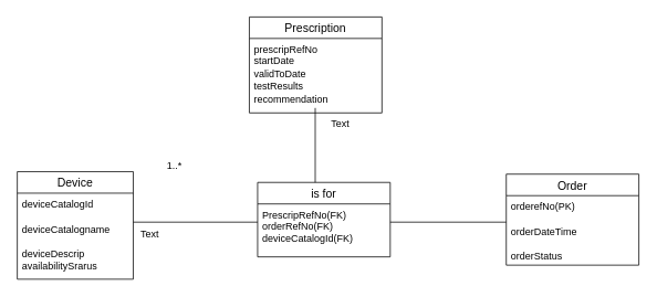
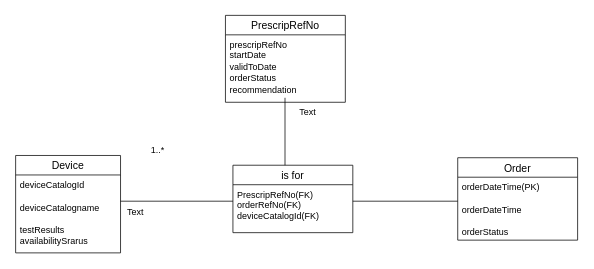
  <mxCell id="0" />
  <mxCell id="1" parent="0" />
  <mxCell id="2" value="is for" style="swimlane;fontStyle=0;childLayout=stackLayout;horizontal=1;startSize=26;horizontalStack=0;resizeParent=1;resizeParentMax=0;resizeLast=0;collapsible=1;marginBottom=0;align=center;fontSize=14;" vertex="1" parent="1"><mxGeometry x="310" y="220" width="160" height="90" as="geometry" /></mxCell>
  <mxCell id="3" value="PrescripRefNo(FK)&#10;orderRefNo(FK)&#10;deviceCatalogId(FK)" style="text;strokeColor=none;fillColor=none;spacingLeft=4;spacingRight=4;overflow=hidden;rotatable=0;points=[[0,0.5],[1,0.5]];portConstraint=eastwest;fontSize=12;" vertex="1" parent="2"><mxGeometry y="26" width="160" height="64" as="geometry" /></mxCell>
  <mxCell id="4" value="Device" style="swimlane;fontStyle=0;childLayout=stackLayout;horizontal=1;startSize=26;horizontalStack=0;resizeParent=1;resizeParentMax=0;resizeLast=0;collapsible=1;marginBottom=0;align=center;fontSize=14;" vertex="1" parent="1"><mxGeometry x="20" y="207" width="140" height="130" as="geometry" /></mxCell>
  <mxCell id="5" value="deviceCatalogId" style="text;strokeColor=none;fillColor=none;spacingLeft=4;spacingRight=4;overflow=hidden;rotatable=0;points=[[0,0.5],[1,0.5]];portConstraint=eastwest;fontSize=12;" vertex="1" parent="4"><mxGeometry y="26" width="140" height="30" as="geometry" /></mxCell>
  <mxCell id="6" value="deviceCatalogname" style="text;strokeColor=none;fillColor=none;spacingLeft=4;spacingRight=4;overflow=hidden;rotatable=0;points=[[0,0.5],[1,0.5]];portConstraint=eastwest;fontSize=12;" vertex="1" parent="4"><mxGeometry y="56" width="140" height="30" as="geometry" /></mxCell>
- <mxCell id="7" value="deviceDescrip&#10;availabilitySrarus" style="text;strokeColor=none;fillColor=none;spacingLeft=4;spacingRight=4;overflow=hidden;rotatable=0;points=[[0,0.5],[1,0.5]];portConstraint=eastwest;fontSize=12;" vertex="1" parent="4"><mxGeometry y="86" width="140" height="44" as="geometry" /></mxCell>
+ <mxCell id="7" value="testResults&#10;availabilitySrarus" style="text;strokeColor=none;fillColor=none;spacingLeft=4;spacingRight=4;overflow=hidden;rotatable=0;points=[[0,0.5],[1,0.5]];portConstraint=eastwest;fontSize=12;" vertex="1" parent="4"><mxGeometry y="86" width="140" height="44" as="geometry" /></mxCell>
  <mxCell id="8" value="Order" style="swimlane;fontStyle=0;childLayout=stackLayout;horizontal=1;startSize=26;horizontalStack=0;resizeParent=1;resizeParentMax=0;resizeLast=0;collapsible=1;marginBottom=0;align=center;fontSize=14;" vertex="1" parent="1"><mxGeometry x="610" y="210" width="160" height="110" as="geometry" /></mxCell>
- <mxCell id="9" value="orderefNo(PK)" style="text;strokeColor=none;fillColor=none;spacingLeft=4;spacingRight=4;overflow=hidden;rotatable=0;points=[[0,0.5],[1,0.5]];portConstraint=eastwest;fontSize=12;" vertex="1" parent="8"><mxGeometry y="26" width="160" height="30" as="geometry" /></mxCell>
+ <mxCell id="9" value="orderDateTime(PK)" style="text;strokeColor=none;fillColor=none;spacingLeft=4;spacingRight=4;overflow=hidden;rotatable=0;points=[[0,0.5],[1,0.5]];portConstraint=eastwest;fontSize=12;" vertex="1" parent="8"><mxGeometry y="26" width="160" height="30" as="geometry" /></mxCell>
  <mxCell id="10" value="orderDateTime" style="text;strokeColor=none;fillColor=none;spacingLeft=4;spacingRight=4;overflow=hidden;rotatable=0;points=[[0,0.5],[1,0.5]];portConstraint=eastwest;fontSize=12;" vertex="1" parent="8"><mxGeometry y="56" width="160" height="30" as="geometry" /></mxCell>
  <mxCell id="11" value="orderStatus" style="text;strokeColor=none;fillColor=none;spacingLeft=4;spacingRight=4;overflow=hidden;rotatable=0;points=[[0,0.5],[1,0.5]];portConstraint=eastwest;fontSize=12;" vertex="1" parent="8"><mxGeometry y="86" width="160" height="24" as="geometry" /></mxCell>
- <mxCell id="12" value="Prescription" style="swimlane;fontStyle=0;childLayout=stackLayout;horizontal=1;startSize=26;horizontalStack=0;resizeParent=1;resizeParentMax=0;resizeLast=0;collapsible=1;marginBottom=0;align=center;fontSize=14;" vertex="1" parent="1"><mxGeometry x="300" y="20" width="160" height="116" as="geometry" /></mxCell>
+ <mxCell id="12" value="PrescripRefNo" style="swimlane;fontStyle=0;childLayout=stackLayout;horizontal=1;startSize=26;horizontalStack=0;resizeParent=1;resizeParentMax=0;resizeLast=0;collapsible=1;marginBottom=0;align=center;fontSize=14;" vertex="1" parent="1"><mxGeometry x="300" y="20" width="160" height="116" as="geometry" /></mxCell>
  <mxCell id="13" value="prescripRefNo&#10;startDate&#10;" style="text;strokeColor=none;fillColor=none;spacingLeft=4;spacingRight=4;overflow=hidden;rotatable=0;points=[[0,0.5],[1,0.5]];portConstraint=eastwest;fontSize=12;" vertex="1" parent="12"><mxGeometry y="26" width="160" height="30" as="geometry" /></mxCell>
- <mxCell id="14" value="validToDate&#10;testResults" style="text;strokeColor=none;fillColor=none;spacingLeft=4;spacingRight=4;overflow=hidden;rotatable=0;points=[[0,0.5],[1,0.5]];portConstraint=eastwest;fontSize=12;" vertex="1" parent="12"><mxGeometry y="56" width="160" height="30" as="geometry" /></mxCell>
+ <mxCell id="14" value="validToDate&#10;orderStatus" style="text;strokeColor=none;fillColor=none;spacingLeft=4;spacingRight=4;overflow=hidden;rotatable=0;points=[[0,0.5],[1,0.5]];portConstraint=eastwest;fontSize=12;" vertex="1" parent="12"><mxGeometry y="56" width="160" height="30" as="geometry" /></mxCell>
  <mxCell id="15" value="recommendation" style="text;strokeColor=none;fillColor=none;spacingLeft=4;spacingRight=4;overflow=hidden;rotatable=0;points=[[0,0.5],[1,0.5]];portConstraint=eastwest;fontSize=12;" vertex="1" parent="12"><mxGeometry y="86" width="160" height="30" as="geometry" /></mxCell>
  <mxCell id="16" value="" style="line;strokeWidth=1;rotatable=0;dashed=0;labelPosition=right;align=left;verticalAlign=middle;spacingTop=0;spacingLeft=6;points=[];portConstraint=eastwest;" vertex="1" parent="1"><mxGeometry x="160" y="263" width="150" height="10" as="geometry" /></mxCell>
  <mxCell id="17" value="" style="line;strokeWidth=1;rotatable=0;dashed=0;labelPosition=right;align=left;verticalAlign=middle;spacingTop=0;spacingLeft=6;points=[];portConstraint=eastwest;" vertex="1" parent="1"><mxGeometry x="470" y="263" width="140" height="10" as="geometry" /></mxCell>
  <mxCell id="18" value="" style="endArrow=none;html=1;" edge="1" parent="1"><mxGeometry width="50" height="50" relative="1" as="geometry"><mxPoint x="379.5" y="220" as="sourcePoint" /><mxPoint x="379.5" y="130" as="targetPoint" /></mxGeometry></mxCell>
  <mxCell id="19" value="1..*" style="text;html=1;strokeColor=none;fillColor=none;align=center;verticalAlign=middle;whiteSpace=wrap;rounded=0;" vertex="1" parent="1"><mxGeometry x="190" y="190" width="40" height="20" as="geometry" /></mxCell>
  <mxCell id="20" value="Text" style="text;html=1;strokeColor=none;fillColor=none;align=center;verticalAlign=middle;whiteSpace=wrap;rounded=0;" vertex="1" parent="1"><mxGeometry x="390" y="140" width="40" height="20" as="geometry" /></mxCell>
  <mxCell id="21" value="Text" style="text;html=1;strokeColor=none;fillColor=none;align=center;verticalAlign=middle;whiteSpace=wrap;rounded=0;" vertex="1" parent="1"><mxGeometry x="160" y="273" width="40" height="20" as="geometry" /></mxCell>
